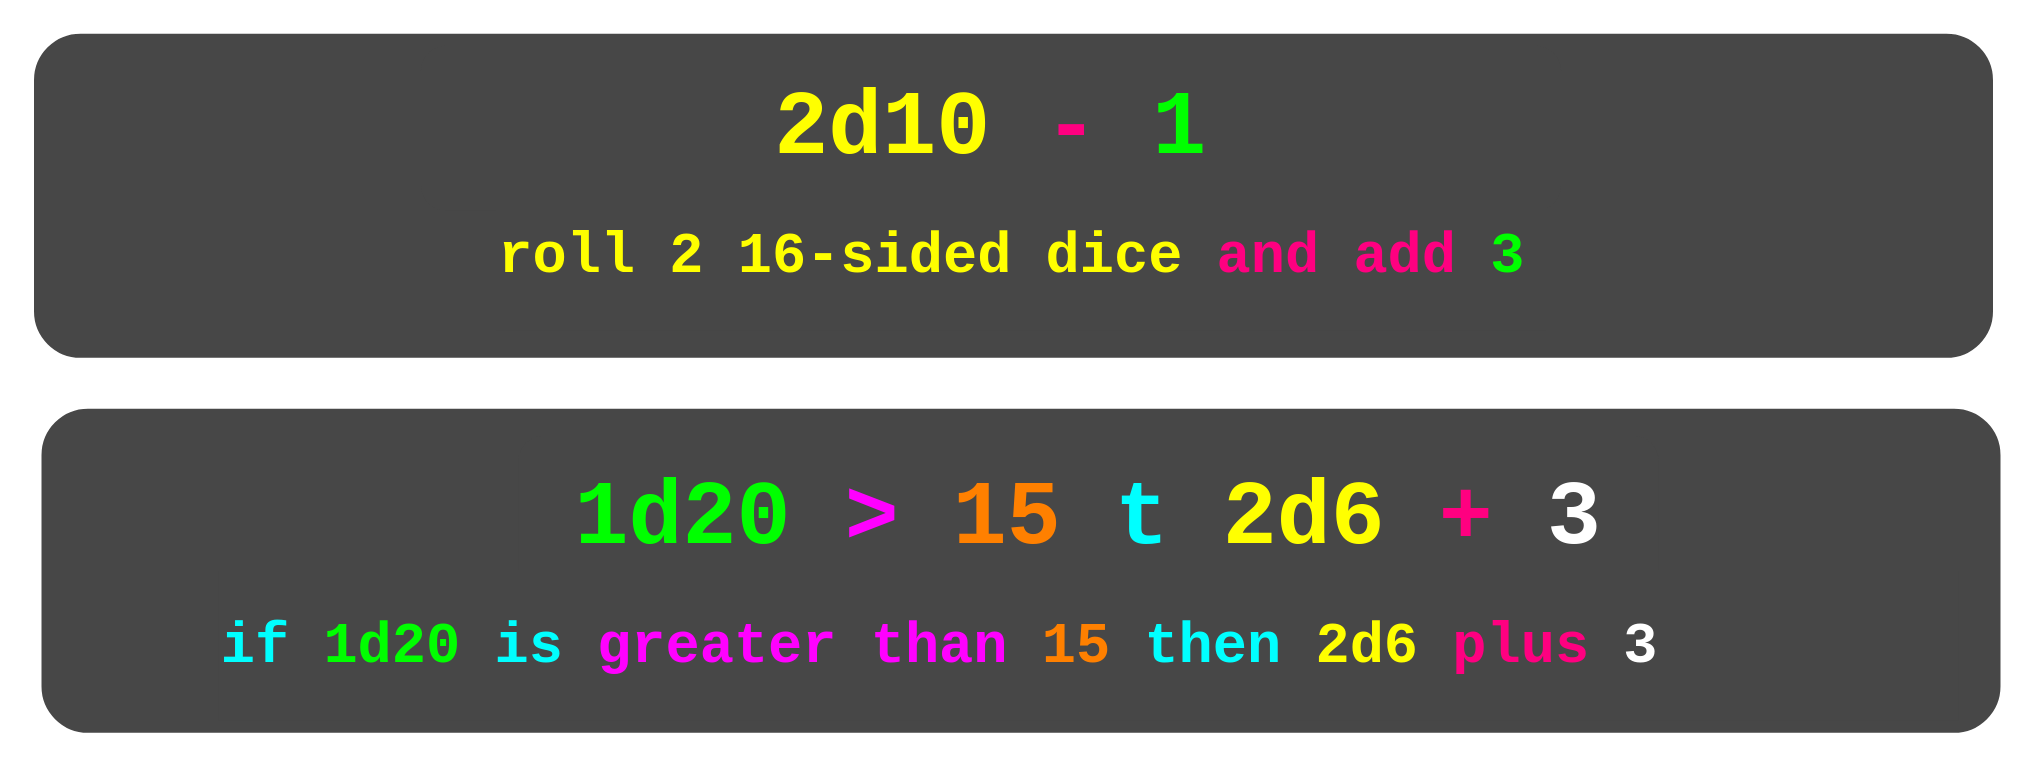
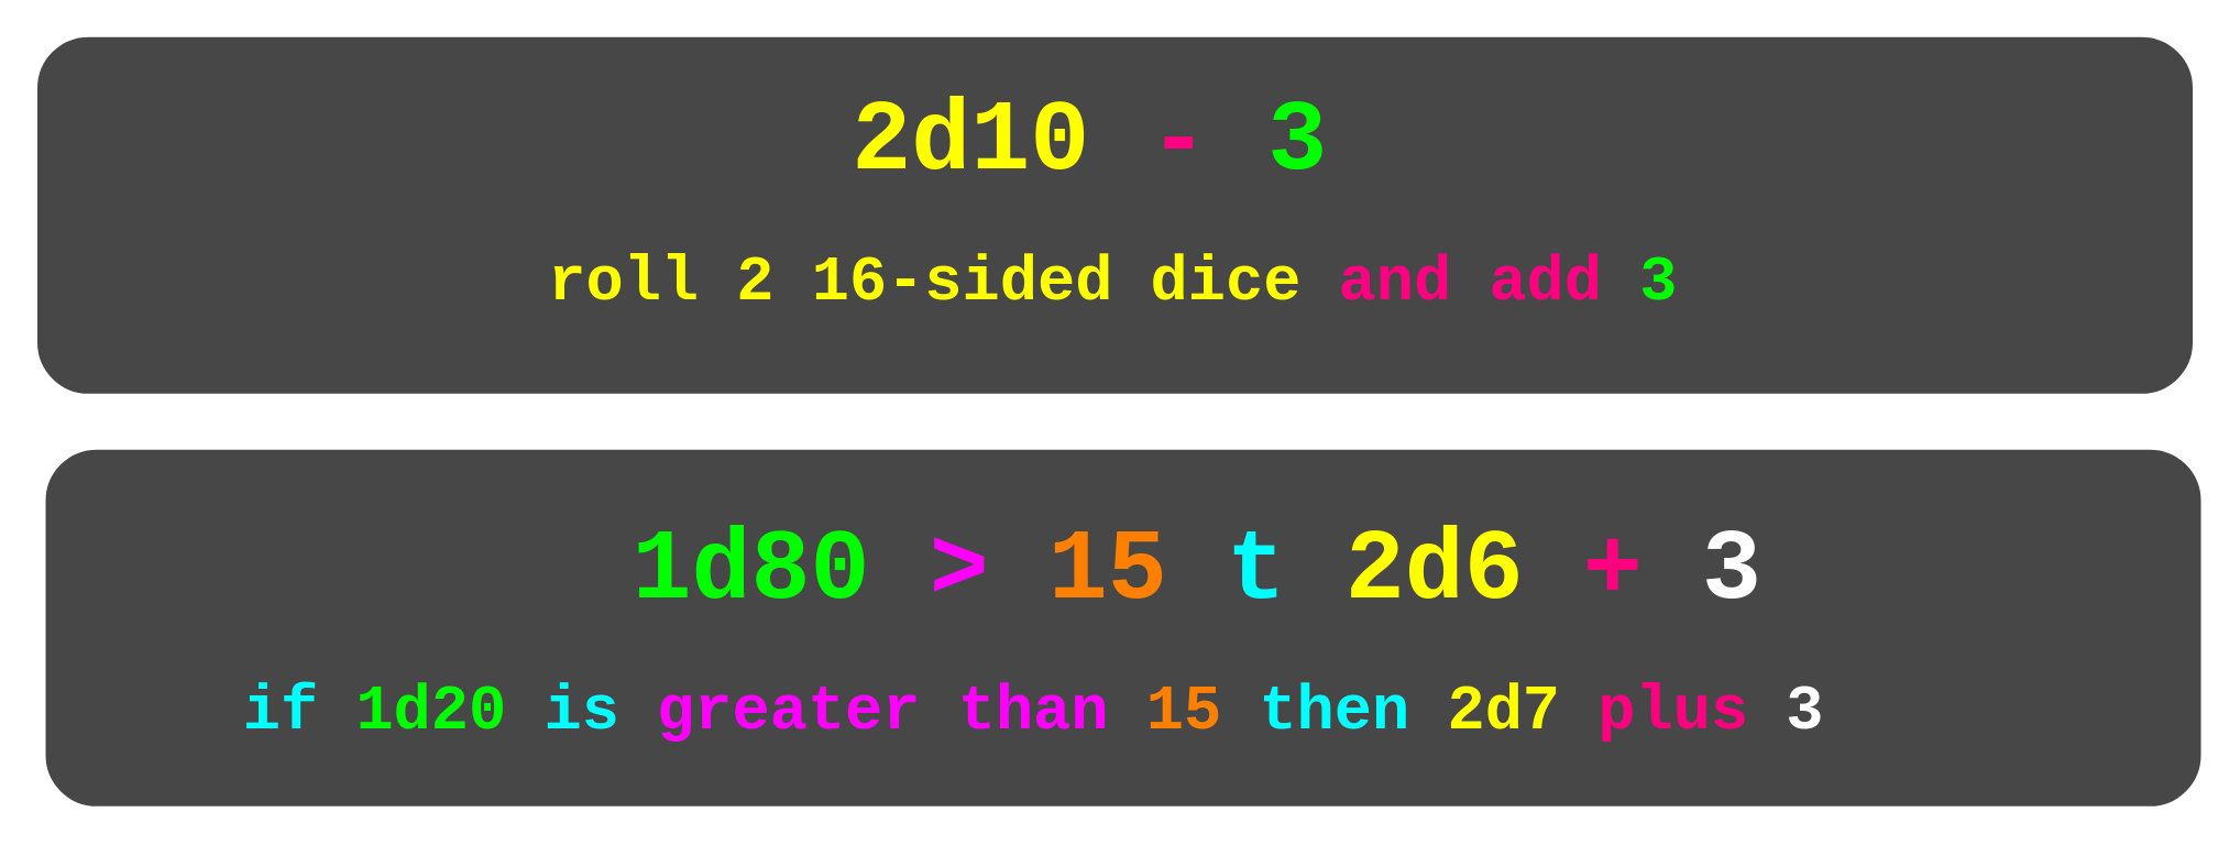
  <mxCell id="0" />
  <mxCell id="1" parent="0" />
  <mxCell id="2" value="" style="rounded=1;whiteSpace=wrap;html=1;labelBackgroundColor=none;fillStyle=solid;strokeColor=#FFFFFF;strokeWidth=4;fontFamily=Courier New;fontSize=27;fontColor=#FFFFFF;fillColor=#474747;" vertex="1" parent="1"><mxGeometry x="25" y="270" width="1310" height="220" as="geometry" /></mxCell>
  <mxCell id="3" value="" style="rounded=1;whiteSpace=wrap;html=1;labelBackgroundColor=none;fillStyle=solid;strokeColor=#FFFFFF;strokeWidth=4;fontFamily=Courier New;fontSize=27;fontColor=#FFFFFF;fillColor=#474747;" vertex="1" parent="1"><mxGeometry x="20" y="20" width="1310" height="220" as="geometry" /></mxCell>
- <mxCell id="4" value="&lt;h1 style=&quot;text-align: justify;&quot;&gt;&lt;font color=&quot;#00ff00&quot; style=&quot;line-height: 1.7; font-size: 60px;&quot;&gt;1d20&lt;/font&gt;&lt;font style=&quot;line-height: 1.7; font-size: 60px;&quot; color=&quot;#ffffff&quot;&gt; &lt;/font&gt;&lt;font color=&quot;#ff00ff&quot; style=&quot;line-height: 1.7; font-size: 60px;&quot;&gt;&amp;gt;&lt;/font&gt;&lt;font style=&quot;line-height: 1.7; font-size: 60px;&quot; color=&quot;#ffffff&quot;&gt; &lt;/font&gt;&lt;font color=&quot;#ff8000&quot; style=&quot;line-height: 1.7; font-size: 60px;&quot;&gt;15&lt;/font&gt;&lt;font style=&quot;line-height: 1.7; font-size: 60px;&quot; color=&quot;#ffffff&quot;&gt; &lt;/font&gt;&lt;font color=&quot;#00ffff&quot; style=&quot;line-height: 1.7; font-size: 60px;&quot;&gt;t&lt;/font&gt;&lt;font style=&quot;line-height: 1.7; font-size: 60px;&quot; color=&quot;#ffffff&quot;&gt; &lt;/font&gt;&lt;font color=&quot;#ffff00&quot; style=&quot;line-height: 1.7; font-size: 60px;&quot;&gt;2d6&lt;/font&gt;&lt;font style=&quot;line-height: 1.7; font-size: 60px;&quot; color=&quot;#ffffff&quot;&gt; &lt;/font&gt;&lt;font color=&quot;#ff0080&quot; style=&quot;line-height: 1.7; font-size: 60px;&quot;&gt;+&lt;/font&gt;&lt;font style=&quot;line-height: 1.7; font-size: 60px;&quot; color=&quot;#ffffff&quot;&gt; 3&lt;/font&gt;&lt;/h1&gt;" style="rounded=1;whiteSpace=wrap;html=1;fillStyle=solid;fillColor=#474747;fontFamily=Courier New;strokeColor=none;" vertex="1" parent="1"><mxGeometry x="345" y="290" width="760" height="110" as="geometry" /></mxCell>
- <mxCell id="5" value="&lt;font size=&quot;1&quot; style=&quot;&quot;&gt;&lt;b style=&quot;font-size: 38px;&quot;&gt;&lt;font color=&quot;#00ffff&quot;&gt;if &lt;/font&gt;&lt;font color=&quot;#00ff00&quot;&gt;1d20&lt;/font&gt; &lt;font color=&quot;#00ffff&quot;&gt;is&lt;/font&gt; &lt;font color=&quot;#ff00ff&quot;&gt;greater than&lt;/font&gt; &lt;font color=&quot;#ff8000&quot;&gt;15&lt;/font&gt; &lt;font color=&quot;#00ffff&quot;&gt;then&lt;/font&gt;&amp;nbsp;&lt;font color=&quot;#ffff00&quot;&gt;2d6&lt;/font&gt; &lt;font color=&quot;#ff0080&quot;&gt;plus&lt;/font&gt; 3&lt;/b&gt;&lt;/font&gt;" style="rounded=0;whiteSpace=wrap;html=1;labelBackgroundColor=none;fillStyle=solid;strokeColor=none;strokeWidth=4;fontFamily=Courier New;fontSize=27;fontColor=#FFFFFF;fillColor=#474747;align=left;" vertex="1" parent="1"><mxGeometry x="145" y="380" width="1160" height="100" as="geometry" /></mxCell>
- <mxCell id="6" value="&lt;h1 style=&quot;text-align: justify;&quot;&gt;&lt;span style=&quot;font-size: 60px;&quot;&gt;&lt;font color=&quot;#ffff00&quot;&gt;2d10 &lt;/font&gt;&lt;font color=&quot;#ff0080&quot;&gt;-&lt;/font&gt;&lt;font color=&quot;#00ff00&quot;&gt; 1&lt;/font&gt;&lt;/span&gt;&lt;/h1&gt;" style="rounded=1;whiteSpace=wrap;html=1;fillStyle=solid;fillColor=#474747;fontFamily=Courier New;strokeColor=none;" vertex="1" parent="1"><mxGeometry x="280" y="30" width="760" height="110" as="geometry" /></mxCell>
+ <mxCell id="4" value="&lt;h1 style=&quot;text-align: justify;&quot;&gt;&lt;font color=&quot;#00ff00&quot; style=&quot;line-height: 1.7; font-size: 60px;&quot;&gt;1d80&lt;/font&gt;&lt;font style=&quot;line-height: 1.7; font-size: 60px;&quot; color=&quot;#ffffff&quot;&gt; &lt;/font&gt;&lt;font color=&quot;#ff00ff&quot; style=&quot;line-height: 1.7; font-size: 60px;&quot;&gt;&amp;gt;&lt;/font&gt;&lt;font style=&quot;line-height: 1.7; font-size: 60px;&quot; color=&quot;#ffffff&quot;&gt; &lt;/font&gt;&lt;font color=&quot;#ff8000&quot; style=&quot;line-height: 1.7; font-size: 60px;&quot;&gt;15&lt;/font&gt;&lt;font style=&quot;line-height: 1.7; font-size: 60px;&quot; color=&quot;#ffffff&quot;&gt; &lt;/font&gt;&lt;font color=&quot;#00ffff&quot; style=&quot;line-height: 1.7; font-size: 60px;&quot;&gt;t&lt;/font&gt;&lt;font style=&quot;line-height: 1.7; font-size: 60px;&quot; color=&quot;#ffffff&quot;&gt; &lt;/font&gt;&lt;font color=&quot;#ffff00&quot; style=&quot;line-height: 1.7; font-size: 60px;&quot;&gt;2d6&lt;/font&gt;&lt;font style=&quot;line-height: 1.7; font-size: 60px;&quot; color=&quot;#ffffff&quot;&gt; &lt;/font&gt;&lt;font color=&quot;#ff0080&quot; style=&quot;line-height: 1.7; font-size: 60px;&quot;&gt;+&lt;/font&gt;&lt;font style=&quot;line-height: 1.7; font-size: 60px;&quot; color=&quot;#ffffff&quot;&gt; 3&lt;/font&gt;&lt;/h1&gt;" style="rounded=1;whiteSpace=wrap;html=1;fillStyle=solid;fillColor=#474747;fontFamily=Courier New;strokeColor=none;" vertex="1" parent="1"><mxGeometry x="345" y="290" width="760" height="110" as="geometry" /></mxCell>
+ <mxCell id="5" value="&lt;font size=&quot;1&quot; style=&quot;&quot;&gt;&lt;b style=&quot;font-size: 38px;&quot;&gt;&lt;font color=&quot;#00ffff&quot;&gt;if &lt;/font&gt;&lt;font color=&quot;#00ff00&quot;&gt;1d20&lt;/font&gt; &lt;font color=&quot;#00ffff&quot;&gt;is&lt;/font&gt; &lt;font color=&quot;#ff00ff&quot;&gt;greater than&lt;/font&gt; &lt;font color=&quot;#ff8000&quot;&gt;15&lt;/font&gt; &lt;font color=&quot;#00ffff&quot;&gt;then&lt;/font&gt;&amp;nbsp;&lt;font color=&quot;#ffff00&quot;&gt;2d7&lt;/font&gt; &lt;font color=&quot;#ff0080&quot;&gt;plus&lt;/font&gt; 3&lt;/b&gt;&lt;/font&gt;" style="rounded=0;whiteSpace=wrap;html=1;labelBackgroundColor=none;fillStyle=solid;strokeColor=none;strokeWidth=4;fontFamily=Courier New;fontSize=27;fontColor=#FFFFFF;fillColor=#474747;align=left;" vertex="1" parent="1"><mxGeometry x="145" y="380" width="1160" height="100" as="geometry" /></mxCell>
+ <mxCell id="6" value="&lt;h1 style=&quot;text-align: justify;&quot;&gt;&lt;span style=&quot;font-size: 60px;&quot;&gt;&lt;font color=&quot;#ffff00&quot;&gt;2d10 &lt;/font&gt;&lt;font color=&quot;#ff0080&quot;&gt;-&lt;/font&gt;&lt;font color=&quot;#00ff00&quot;&gt; 3&lt;/font&gt;&lt;/span&gt;&lt;/h1&gt;" style="rounded=1;whiteSpace=wrap;html=1;fillStyle=solid;fillColor=#474747;fontFamily=Courier New;strokeColor=none;" vertex="1" parent="1"><mxGeometry x="280" y="30" width="760" height="110" as="geometry" /></mxCell>
  <mxCell id="7" value="&lt;font style=&quot;font-size: 38px;&quot;&gt;&lt;b style=&quot;&quot;&gt;&lt;font color=&quot;#ffff00&quot;&gt;roll 2 16-sided dice &lt;/font&gt;&lt;font color=&quot;#ff0080&quot;&gt;and add&lt;/font&gt;&lt;font color=&quot;#ffff00&quot;&gt; &lt;/font&gt;&lt;font color=&quot;#00ff00&quot;&gt;3&lt;/font&gt;&lt;/b&gt;&lt;/font&gt;" style="rounded=0;whiteSpace=wrap;html=1;labelBackgroundColor=none;fillStyle=solid;strokeColor=none;strokeWidth=4;fontFamily=Courier New;fontSize=27;fontColor=#FFFFFF;fillColor=#474747;align=left;" vertex="1" parent="1"><mxGeometry x="330" y="120" width="700" height="100" as="geometry" /></mxCell>
